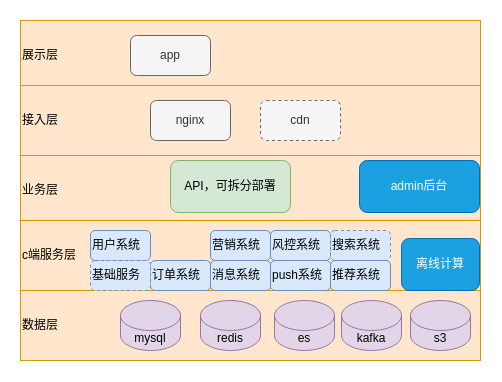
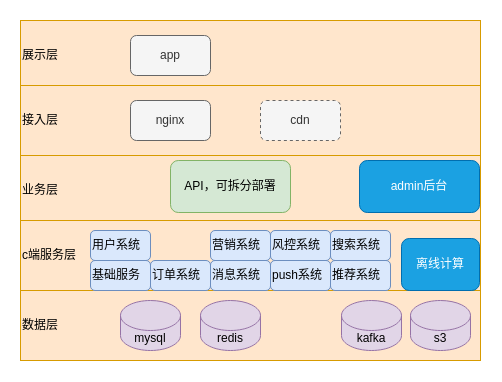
  <mxCell id="0" />
  <mxCell id="1" parent="0" />
  <mxCell id="2" value="&lt;div&gt;&lt;span&gt;展示层&lt;/span&gt;&lt;/div&gt;" style="rounded=0;whiteSpace=wrap;html=1;align=left;fillColor=#ffe6cc;strokeColor=#d79b00;" parent="1" vertex="1"><mxGeometry x="20" y="20" width="460" height="70" as="geometry" /></mxCell>
  <mxCell id="3" value="&lt;div&gt;&lt;span&gt;接入层&lt;/span&gt;&lt;/div&gt;" style="rounded=0;whiteSpace=wrap;html=1;align=left;fillColor=#ffe6cc;strokeColor=#d79b00;" parent="1" vertex="1"><mxGeometry x="20" y="85" width="460" height="70" as="geometry" /></mxCell>
  <mxCell id="4" value="app" style="rounded=1;whiteSpace=wrap;html=1;fillColor=#f5f5f5;strokeColor=#666666;fontColor=#333333;" parent="1" vertex="1"><mxGeometry x="130" y="35" width="80" height="40" as="geometry" /></mxCell>
  <mxCell id="5" value="&lt;div&gt;&lt;span&gt;业务层&lt;/span&gt;&lt;/div&gt;" style="rounded=0;whiteSpace=wrap;html=1;align=left;fillColor=#ffe6cc;strokeColor=#d79b00;" parent="1" vertex="1"><mxGeometry x="20" y="155" width="460" height="70" as="geometry" /></mxCell>
  <mxCell id="6" value="&lt;div&gt;&lt;span&gt;数据层&lt;/span&gt;&lt;/div&gt;" style="rounded=0;whiteSpace=wrap;html=1;align=left;fillColor=#ffe6cc;strokeColor=#d79b00;" parent="1" vertex="1"><mxGeometry x="20" y="290" width="460" height="70" as="geometry" /></mxCell>
  <mxCell id="7" value="&lt;div&gt;&lt;span&gt;c端服务层&lt;/span&gt;&lt;/div&gt;" style="rounded=0;whiteSpace=wrap;html=1;align=left;fillColor=#ffe6cc;strokeColor=#d79b00;" parent="1" vertex="1"><mxGeometry x="20" y="220" width="460" height="70" as="geometry" /></mxCell>
  <mxCell id="8" value="营销系统" style="rounded=1;whiteSpace=wrap;html=1;strokeColor=#6c8ebf;fillColor=#dae8fc;align=left;" parent="1" vertex="1"><mxGeometry x="210" y="230" width="60" height="30" as="geometry" /></mxCell>
  <mxCell id="9" value="风控系统" style="rounded=1;whiteSpace=wrap;html=1;strokeColor=#6c8ebf;fillColor=#dae8fc;align=left;" parent="1" vertex="1"><mxGeometry x="270" y="230" width="60" height="30" as="geometry" /></mxCell>
  <mxCell id="10" value="消息系统" style="rounded=1;whiteSpace=wrap;html=1;strokeColor=#6c8ebf;fillColor=#dae8fc;align=left;" parent="1" vertex="1"><mxGeometry x="210" y="260" width="60" height="30" as="geometry" /></mxCell>
  <mxCell id="11" value="用户系统" style="rounded=1;whiteSpace=wrap;html=1;strokeColor=#6c8ebf;fillColor=#dae8fc;align=left;" parent="1" vertex="1"><mxGeometry x="90" y="230" width="60" height="30" as="geometry" /></mxCell>
  <mxCell id="12" value="订单系统" style="rounded=1;whiteSpace=wrap;html=1;strokeColor=#6c8ebf;fillColor=#dae8fc;align=left;" parent="1" vertex="1"><mxGeometry x="150" y="260" width="60" height="30" as="geometry" /></mxCell>
- <mxCell id="13" value="基础服务" style="rounded=1;whiteSpace=wrap;html=1;strokeColor=#6c8ebf;fillColor=#dae8fc;align=left;dashed=1;" parent="1" vertex="1"><mxGeometry x="90" y="260" width="60" height="30" as="geometry" /></mxCell>
+ <mxCell id="13" value="基础服务" style="rounded=1;whiteSpace=wrap;html=1;strokeColor=#6c8ebf;fillColor=#dae8fc;align=left;" parent="1" vertex="1"><mxGeometry x="90" y="260" width="60" height="30" as="geometry" /></mxCell>
  <mxCell id="14" value="mysql" style="shape=cylinder3;whiteSpace=wrap;html=1;boundedLbl=1;backgroundOutline=1;size=15;rounded=1;strokeColor=#9673a6;fillColor=#e1d5e7;align=center;" parent="1" vertex="1"><mxGeometry x="120" y="300" width="60" height="50" as="geometry" /></mxCell>
  <mxCell id="15" value="redis" style="shape=cylinder3;whiteSpace=wrap;html=1;boundedLbl=1;backgroundOutline=1;size=15;rounded=1;strokeColor=#9673a6;fillColor=#e1d5e7;align=center;" parent="1" vertex="1"><mxGeometry x="200" y="300" width="60" height="50" as="geometry" /></mxCell>
  <mxCell id="16" value="API，可拆分部署" style="rounded=1;whiteSpace=wrap;html=1;strokeColor=#82b366;fillColor=#d5e8d4;align=center;" parent="1" vertex="1"><mxGeometry x="170" y="160" width="120" height="52" as="geometry" /></mxCell>
- <mxCell id="17" value="nginx" style="rounded=1;whiteSpace=wrap;html=1;fillColor=#f5f5f5;strokeColor=#666666;fontColor=#333333;" parent="1" vertex="1"><mxGeometry x="150" y="100" width="80" height="40" as="geometry" /></mxCell>
+ <mxCell id="17" value="nginx" style="rounded=1;whiteSpace=wrap;html=1;fillColor=#f5f5f5;strokeColor=#666666;fontColor=#333333;" parent="1" vertex="1"><mxGeometry x="130" y="100" width="80" height="40" as="geometry" /></mxCell>
  <mxCell id="18" value="cdn" style="rounded=1;whiteSpace=wrap;html=1;fillColor=#f5f5f5;strokeColor=#666666;fontColor=#333333;dashed=1;" parent="1" vertex="1"><mxGeometry x="260" y="100" width="80" height="40" as="geometry" /></mxCell>
- <mxCell id="19" value="es" style="shape=cylinder3;whiteSpace=wrap;html=1;boundedLbl=1;backgroundOutline=1;size=15;rounded=1;strokeColor=#9673a6;fillColor=#e1d5e7;align=center;" parent="1" vertex="1"><mxGeometry x="274" y="300" width="60" height="50" as="geometry" /></mxCell>
  <mxCell id="20" value="kafka" style="shape=cylinder3;whiteSpace=wrap;html=1;boundedLbl=1;backgroundOutline=1;size=15;rounded=1;strokeColor=#9673a6;fillColor=#e1d5e7;align=center;" parent="1" vertex="1"><mxGeometry x="341" y="300" width="60" height="50" as="geometry" /></mxCell>
  <mxCell id="21" value="push系统" style="rounded=1;whiteSpace=wrap;html=1;strokeColor=#6c8ebf;fillColor=#dae8fc;align=left;" parent="1" vertex="1"><mxGeometry x="270" y="260" width="60" height="30" as="geometry" /></mxCell>
  <mxCell id="22" value="admin后台" style="rounded=1;whiteSpace=wrap;html=1;fillColor=#1ba1e2;strokeColor=#006EAF;fontColor=#ffffff;" vertex="1" parent="1"><mxGeometry x="359" y="160" width="120" height="52" as="geometry" /></mxCell>
- <mxCell id="23" value="搜索系统" style="rounded=1;whiteSpace=wrap;html=1;strokeColor=#6c8ebf;fillColor=#dae8fc;align=left;dashed=1;" vertex="1" parent="1"><mxGeometry x="330" y="230" width="60" height="30" as="geometry" /></mxCell>
+ <mxCell id="23" value="搜索系统" style="rounded=1;whiteSpace=wrap;html=1;strokeColor=#6c8ebf;fillColor=#dae8fc;align=left;" vertex="1" parent="1"><mxGeometry x="330" y="230" width="60" height="30" as="geometry" /></mxCell>
  <mxCell id="24" value="推荐系统" style="rounded=1;whiteSpace=wrap;html=1;strokeColor=#6c8ebf;fillColor=#dae8fc;align=left;" vertex="1" parent="1"><mxGeometry x="330" y="260" width="60" height="30" as="geometry" /></mxCell>
  <mxCell id="25" value="离线计算" style="rounded=1;whiteSpace=wrap;html=1;fillColor=#1ba1e2;strokeColor=#006EAF;fontColor=#ffffff;" vertex="1" parent="1"><mxGeometry x="401" y="238" width="78" height="52" as="geometry" /></mxCell>
  <mxCell id="26" value="s3" style="shape=cylinder3;whiteSpace=wrap;html=1;boundedLbl=1;backgroundOutline=1;size=15;rounded=1;strokeColor=#9673a6;fillColor=#e1d5e7;align=center;" vertex="1" parent="1"><mxGeometry x="410" y="300" width="60" height="50" as="geometry" /></mxCell>
